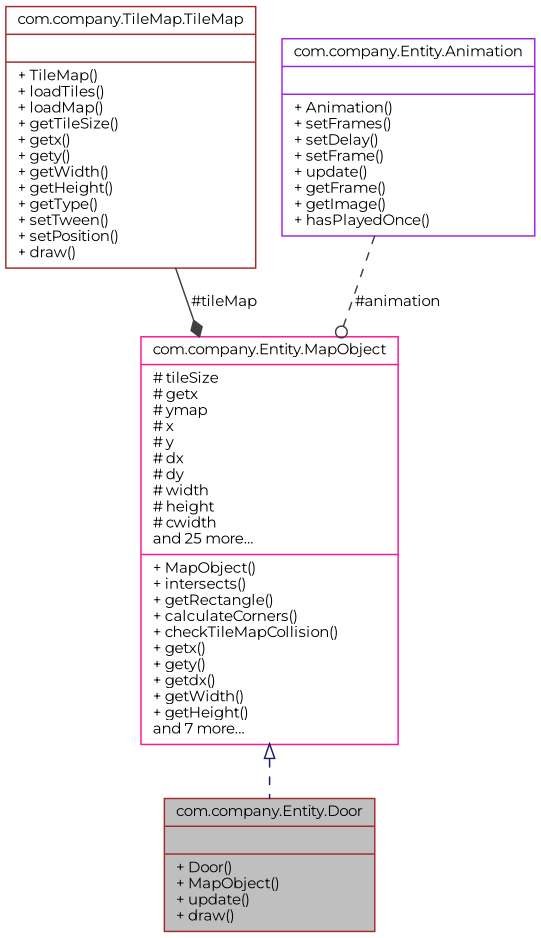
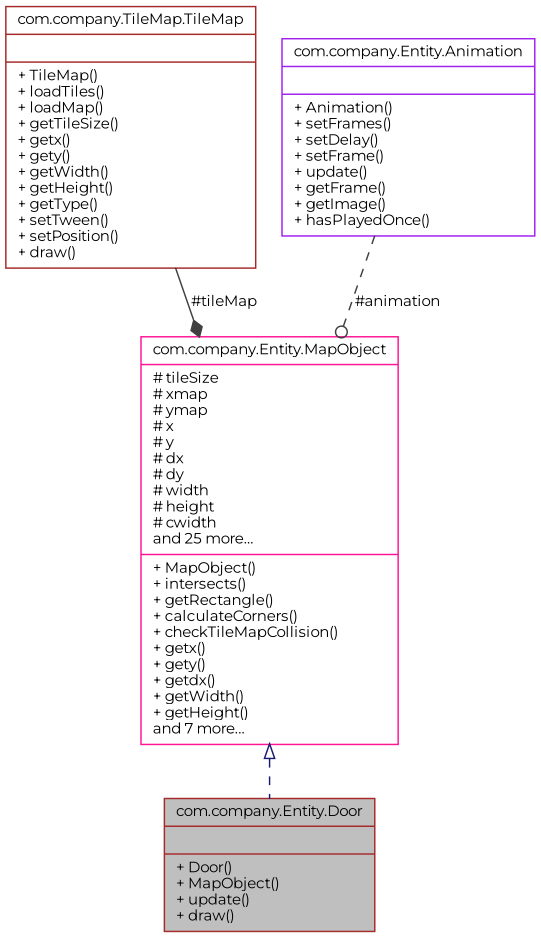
  digraph {
    fontname=Montserrat
    node [color=brown fillcolor=white fontname=Montserrat fontsize=10 shape=record style=filled]
    edge [color=grey25 fontname=Montserrat fontsize=10 labelfontname=Helvetica labelfontsize=10 style=dashed]
    n1 [fillcolor=grey75 fontcolor=black height=0.2 label="{com.company.Entity.Door\n||+ Door()\l+ MapObject()\l+ update()\l+ draw()\l}" width=0.4]
-   n2 [color=deeppink height=0.2 label="{com.company.Entity.MapObject\n|# tileSize\l# getx\l# ymap\l# x\l# y\l# dx\l# dy\l# width\l# height\l# cwidth\land 25 more...\l|+ MapObject()\l+ intersects()\l+ getRectangle()\l+ calculateCorners()\l+ checkTileMapCollision()\l+ getx()\l+ gety()\l+ getdx()\l+ getWidth()\l+ getHeight()\land 7 more...\l}" width=0.4]
+   n2 [color=deeppink height=0.2 label="{com.company.Entity.MapObject\n|# tileSize\l# xmap\l# ymap\l# x\l# y\l# dx\l# dy\l# width\l# height\l# cwidth\land 25 more...\l|+ MapObject()\l+ intersects()\l+ getRectangle()\l+ calculateCorners()\l+ checkTileMapCollision()\l+ getx()\l+ gety()\l+ getdx()\l+ getWidth()\l+ getHeight()\land 7 more...\l}" width=0.4]
    n3 [height=0.2 label="{com.company.TileMap.TileMap\n||+ TileMap()\l+ loadTiles()\l+ loadMap()\l+ getTileSize()\l+ getx()\l+ gety()\l+ getWidth()\l+ getHeight()\l+ getType()\l+ setTween()\l+ setPosition()\l+ draw()\l}" width=0.4]
    n4 [color=purple height=0.2 label="{com.company.Entity.Animation\n||+ Animation()\l+ setFrames()\l+ setDelay()\l+ setFrame()\l+ update()\l+ getFrame()\l+ getImage()\l+ hasPlayedOnce()\l}" width=0.4]
    n2 -> n1 [arrowtail=onormal color=midnightblue dir=back]
    n3 -> n2 [arrowhead=diamond label=" #tileMap" style=solid]
    n4 -> n2 [arrowhead=odot label=" #animation"]
  }
